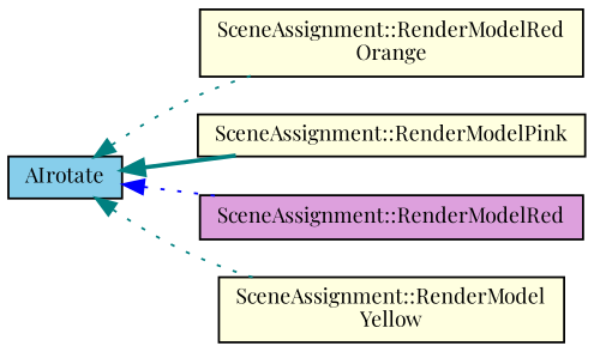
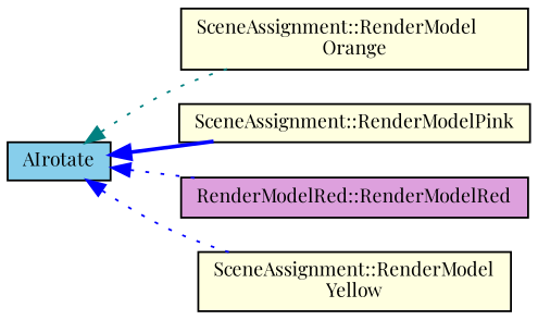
  digraph {
    fontname="Playfair Display"
    rankdir=LR
    node [color=black fillcolor=lightyellow fontname="Playfair Display" fontsize=10 shape=record style=filled]
    edge [color=teal dir=back fontname="Playfair Display" fontsize=10 labelfontname=Helvetica labelfontsize=10 style=dotted]
    n1 [fillcolor=skyblue fontcolor=black height=0.2 label=AIrotate width=0.4]
-   n2 [height=0.2 label="SceneAssignment::RenderModelRed\lOrange" width=0.4]
+   n2 [height=0.2 label="SceneAssignment::RenderModel\lOrange" width=0.4]
    n3 [height=0.2 label="SceneAssignment::RenderModelPink" width=0.4]
-   n4 [fillcolor=plum height=0.2 label="SceneAssignment::RenderModelRed" width=0.4]
+   n4 [fillcolor=plum height=0.2 label="RenderModelRed::RenderModelRed" width=0.4]
    n5 [height=0.2 label="SceneAssignment::RenderModel\lYellow" width=0.4]
    n1 -> n2
-   n1 -> n3 [style=bold]
+   n1 -> n3 [color=blue style=bold]
    n1 -> n4 [color=blue]
-   n1 -> n5
+   n1 -> n5 [color=blue]
  }
